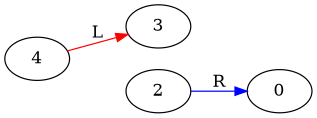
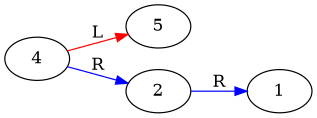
  digraph {
    rankdir=LR
    edge [color=blue]
-   n1 [label=3]
-   n2 [label=0]
+   n1 [label=5]
+   n2 [label=1]
    n3 [label=2]
    n4 [label=4]
    n3 -> n2 [label=R]
    n4 -> n1 [color=red label=L]
+   n4 -> n3 [label=R]
  }
